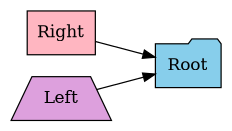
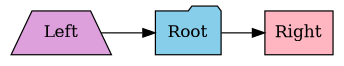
  digraph {
    rankdir=LR
    node [schedule="static std::map<uint32_t, uint32_t> last_fin_time = {{1, 0}, {2, 0}, {3, 0}, {4, 0}, {5, 0}}; auto ret = last_fin_time.at(static_cast<uint32_t>(x(\"fid\"))); last_fin_time.at(static_cast<uint32_t>(x(\"fid\"))) += 1; return ret;" shaping=NULL style=filled]
    n1 [fillcolor=skyblue label=Root predicate=True schedule="static std::map<uint32_t, uint32_t> last_fin_time = {{1, 0}, {2, 0}, {3, 0}, {4, 0}, {5, 0}}; auto ret = last_fin_time.at(static_cast<uint32_t>(x(\"class\"))); last_fin_time.at(static_cast<uint32_t>(x(\"class\"))) += 1; return ret;" shape=folder]
    n2 [fillcolor=lightpink label=Right predicate="p.class==Right" shape=box]
    n3 [fillcolor=plum label=Left predicate="p.class==Left" shape=trapezium]
-   n2 -> n1
+   n1 -> n2
    n3 -> n1
  }
